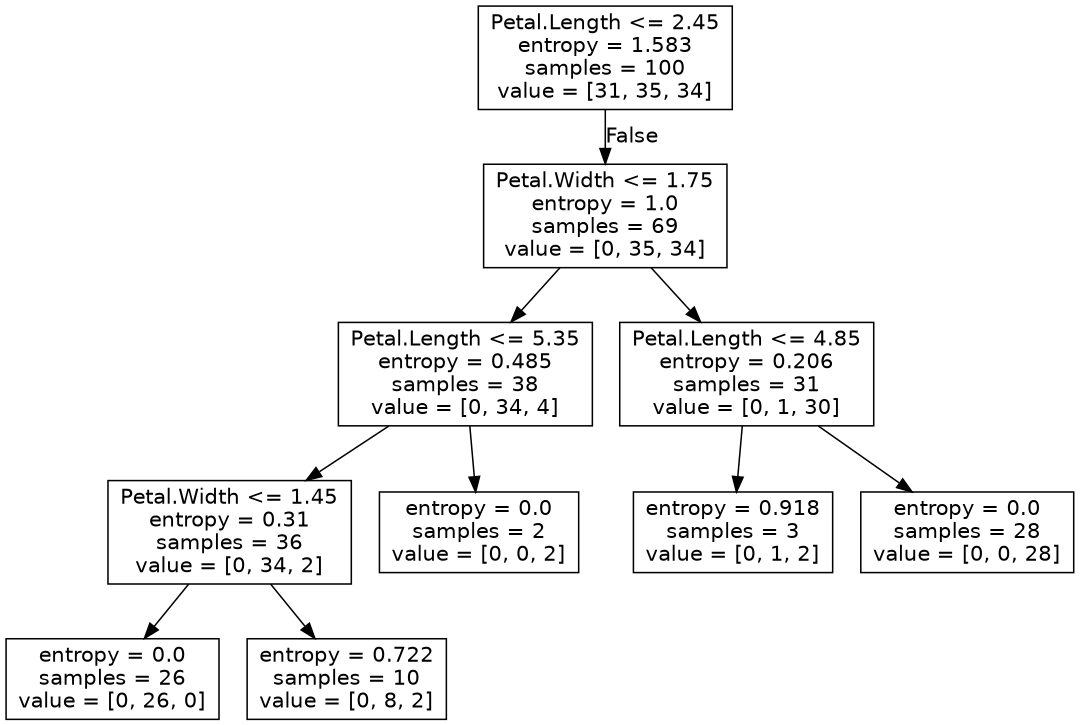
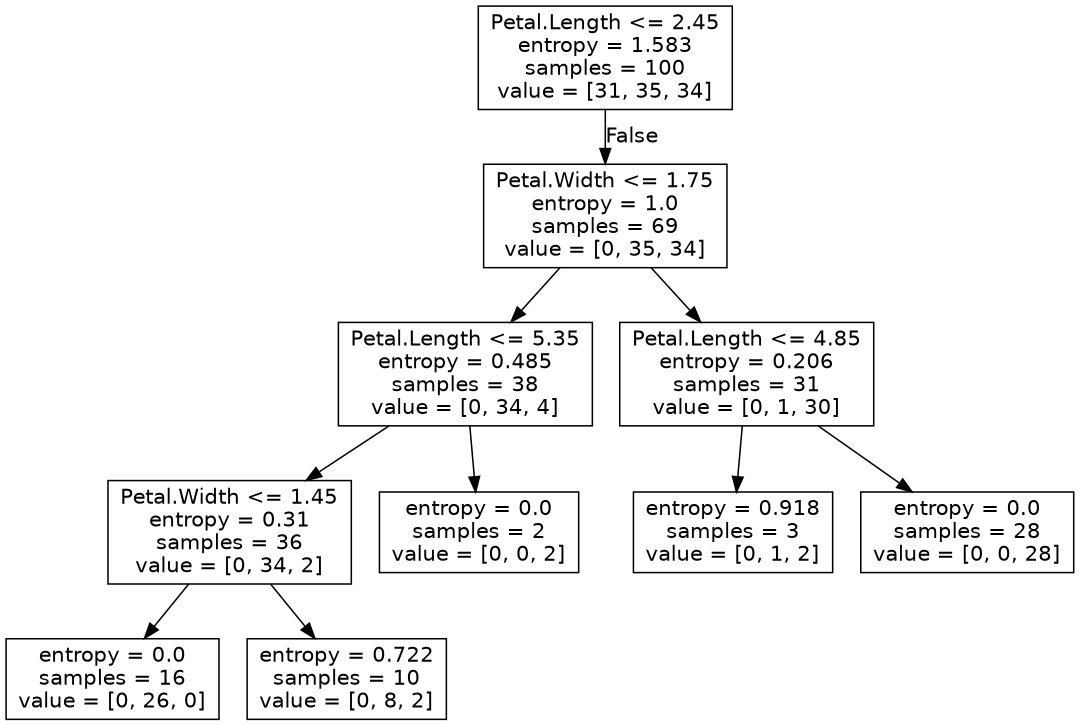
  digraph {
    node [fontname=helvetica shape=box]
    edge [fontname=helvetica]
    n1 [label="Petal.Length <= 2.45\nentropy = 1.583\nsamples = 100\nvalue = [31, 35, 34]"]
    n2 [label="Petal.Width <= 1.75\nentropy = 1.0\nsamples = 69\nvalue = [0, 35, 34]"]
    n3 [label="Petal.Length <= 5.35\nentropy = 0.485\nsamples = 38\nvalue = [0, 34, 4]"]
    n4 [label="Petal.Length <= 4.85\nentropy = 0.206\nsamples = 31\nvalue = [0, 1, 30]"]
    n5 [label="Petal.Width <= 1.45\nentropy = 0.31\nsamples = 36\nvalue = [0, 34, 2]"]
    n6 [label="entropy = 0.0\nsamples = 2\nvalue = [0, 0, 2]"]
    n7 [label="entropy = 0.918\nsamples = 3\nvalue = [0, 1, 2]"]
    n8 [label="entropy = 0.0\nsamples = 28\nvalue = [0, 0, 28]"]
-   n9 [label="entropy = 0.0\nsamples = 26\nvalue = [0, 26, 0]"]
+   n9 [label="entropy = 0.0\nsamples = 16\nvalue = [0, 26, 0]"]
    n10 [label="entropy = 0.722\nsamples = 10\nvalue = [0, 8, 2]"]
    n1 -> n2 [headlabel=False labelangle=-45 labeldistance=2.5]
    n2 -> n3
    n2 -> n4
    n3 -> n5
    n3 -> n6
    n4 -> n7
    n4 -> n8
    n5 -> n9
    n5 -> n10
  }
